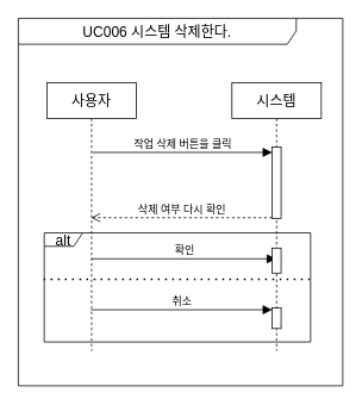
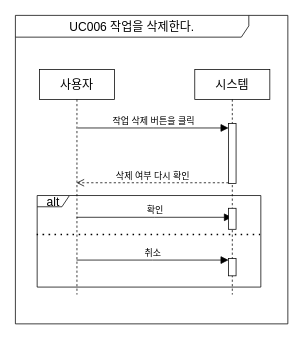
  <mxCell id="0" />
  <mxCell id="1" parent="0" />
  <mxCell id="2" value="사용자" style="shape=umlLifeline;perimeter=lifelinePerimeter;whiteSpace=wrap;html=1;container=1;dropTarget=0;collapsible=0;recursiveResize=0;outlineConnect=0;portConstraint=eastwest;newEdgeStyle={&quot;edgeStyle&quot;:&quot;elbowEdgeStyle&quot;,&quot;elbow&quot;:&quot;vertical&quot;,&quot;curved&quot;:0,&quot;rounded&quot;:0};fontSize=16;" parent="1" vertex="1"><mxGeometry x="52" y="92" width="100" height="300" as="geometry" /></mxCell>
  <mxCell id="3" value="시스템" style="shape=umlLifeline;perimeter=lifelinePerimeter;whiteSpace=wrap;html=1;container=1;dropTarget=0;collapsible=0;recursiveResize=0;outlineConnect=0;portConstraint=eastwest;newEdgeStyle={&quot;edgeStyle&quot;:&quot;elbowEdgeStyle&quot;,&quot;elbow&quot;:&quot;vertical&quot;,&quot;curved&quot;:0,&quot;rounded&quot;:0};fontSize=16;" parent="1" vertex="1"><mxGeometry x="259" y="92" width="100" height="300" as="geometry" /></mxCell>
  <mxCell id="4" value="" style="html=1;points=[];perimeter=orthogonalPerimeter;outlineConnect=0;targetShapes=umlLifeline;portConstraint=eastwest;newEdgeStyle={&quot;edgeStyle&quot;:&quot;elbowEdgeStyle&quot;,&quot;elbow&quot;:&quot;vertical&quot;,&quot;curved&quot;:0,&quot;rounded&quot;:0};fontSize=16;" parent="3" vertex="1"><mxGeometry x="45" y="72" width="10" height="80" as="geometry" /></mxCell>
  <mxCell id="5" value="작업 삭제 버튼을 클릭" style="html=1;verticalAlign=bottom;endArrow=block;edgeStyle=elbowEdgeStyle;elbow=vertical;curved=0;rounded=0;fontSize=12;startSize=8;endSize=8;" parent="1" target="4" edge="1"><mxGeometry x="0.005" relative="1" as="geometry"><mxPoint x="103" y="170" as="sourcePoint" /><mxPoint as="offset" /></mxGeometry></mxCell>
- <mxCell id="6" value="UC006 시스템 삭제한다." style="shape=umlFrame;whiteSpace=wrap;html=1;pointerEvents=0;fontSize=16;width=311;height=29;" parent="1" vertex="1"><mxGeometry x="20" y="20" width="363" height="411" as="geometry" /></mxCell>
+ <mxCell id="6" value="UC006 작업을 삭제한다." style="shape=umlFrame;whiteSpace=wrap;html=1;pointerEvents=0;fontSize=16;width=311;height=29;" parent="1" vertex="1"><mxGeometry x="20" y="20" width="363" height="411" as="geometry" /></mxCell>
  <mxCell id="7" value="삭제 여부 다시 확인" style="html=1;verticalAlign=bottom;endArrow=open;dashed=1;endSize=8;edgeStyle=elbowEdgeStyle;elbow=vertical;curved=0;rounded=0;fontSize=12;" edge="1" parent="1"><mxGeometry relative="1" as="geometry"><mxPoint x="304" y="243" as="sourcePoint" /><mxPoint x="101.5" y="243" as="targetPoint" /><mxPoint as="offset" /></mxGeometry></mxCell>
  <mxCell id="8" value="확인" style="html=1;verticalAlign=bottom;endArrow=block;edgeStyle=elbowEdgeStyle;elbow=vertical;curved=0;rounded=0;fontSize=12;startSize=8;endSize=8;" edge="1" parent="1"><mxGeometry width="80" relative="1" as="geometry"><mxPoint x="101.5" y="289" as="sourcePoint" /><mxPoint x="308.5" y="289" as="targetPoint" /></mxGeometry></mxCell>
  <mxCell id="9" value="" style="html=1;points=[];perimeter=orthogonalPerimeter;outlineConnect=0;targetShapes=umlLifeline;portConstraint=eastwest;newEdgeStyle={&quot;edgeStyle&quot;:&quot;elbowEdgeStyle&quot;,&quot;elbow&quot;:&quot;vertical&quot;,&quot;curved&quot;:0,&quot;rounded&quot;:0};fontSize=16;" vertex="1" parent="1"><mxGeometry x="304" y="277" width="10" height="28" as="geometry" /></mxCell>
  <mxCell id="10" value="" style="html=1;points=[];perimeter=orthogonalPerimeter;outlineConnect=0;targetShapes=umlLifeline;portConstraint=eastwest;newEdgeStyle={&quot;edgeStyle&quot;:&quot;elbowEdgeStyle&quot;,&quot;elbow&quot;:&quot;vertical&quot;,&quot;curved&quot;:0,&quot;rounded&quot;:0};fontSize=16;" vertex="1" parent="1"><mxGeometry x="304" y="344" width="10" height="23" as="geometry" /></mxCell>
  <mxCell id="11" value="alt" style="shape=umlFrame;whiteSpace=wrap;html=1;pointerEvents=0;fontSize=16;width=43;height=15;" vertex="1" parent="1"><mxGeometry x="49" y="260" width="298" height="122" as="geometry" /></mxCell>
  <mxCell id="12" value="취소" style="html=1;verticalAlign=bottom;endArrow=block;edgeStyle=elbowEdgeStyle;elbow=vertical;curved=0;rounded=0;fontSize=12;startSize=8;endSize=8;" edge="1" parent="1"><mxGeometry width="80" relative="1" as="geometry"><mxPoint x="101.5" y="346" as="sourcePoint" /><mxPoint x="304" y="346" as="targetPoint" /></mxGeometry></mxCell>
  <mxCell id="13" value="" style="endArrow=none;dashed=1;html=1;dashPattern=1 3;strokeWidth=2;rounded=0;fontSize=12;startSize=8;endSize=8;curved=1;exitX=-0.002;exitY=0.425;exitDx=0;exitDy=0;exitPerimeter=0;" edge="1" parent="1" source="11"><mxGeometry width="50" height="50" relative="1" as="geometry"><mxPoint x="194" y="307" as="sourcePoint" /><mxPoint x="346" y="312" as="targetPoint" /></mxGeometry></mxCell>
